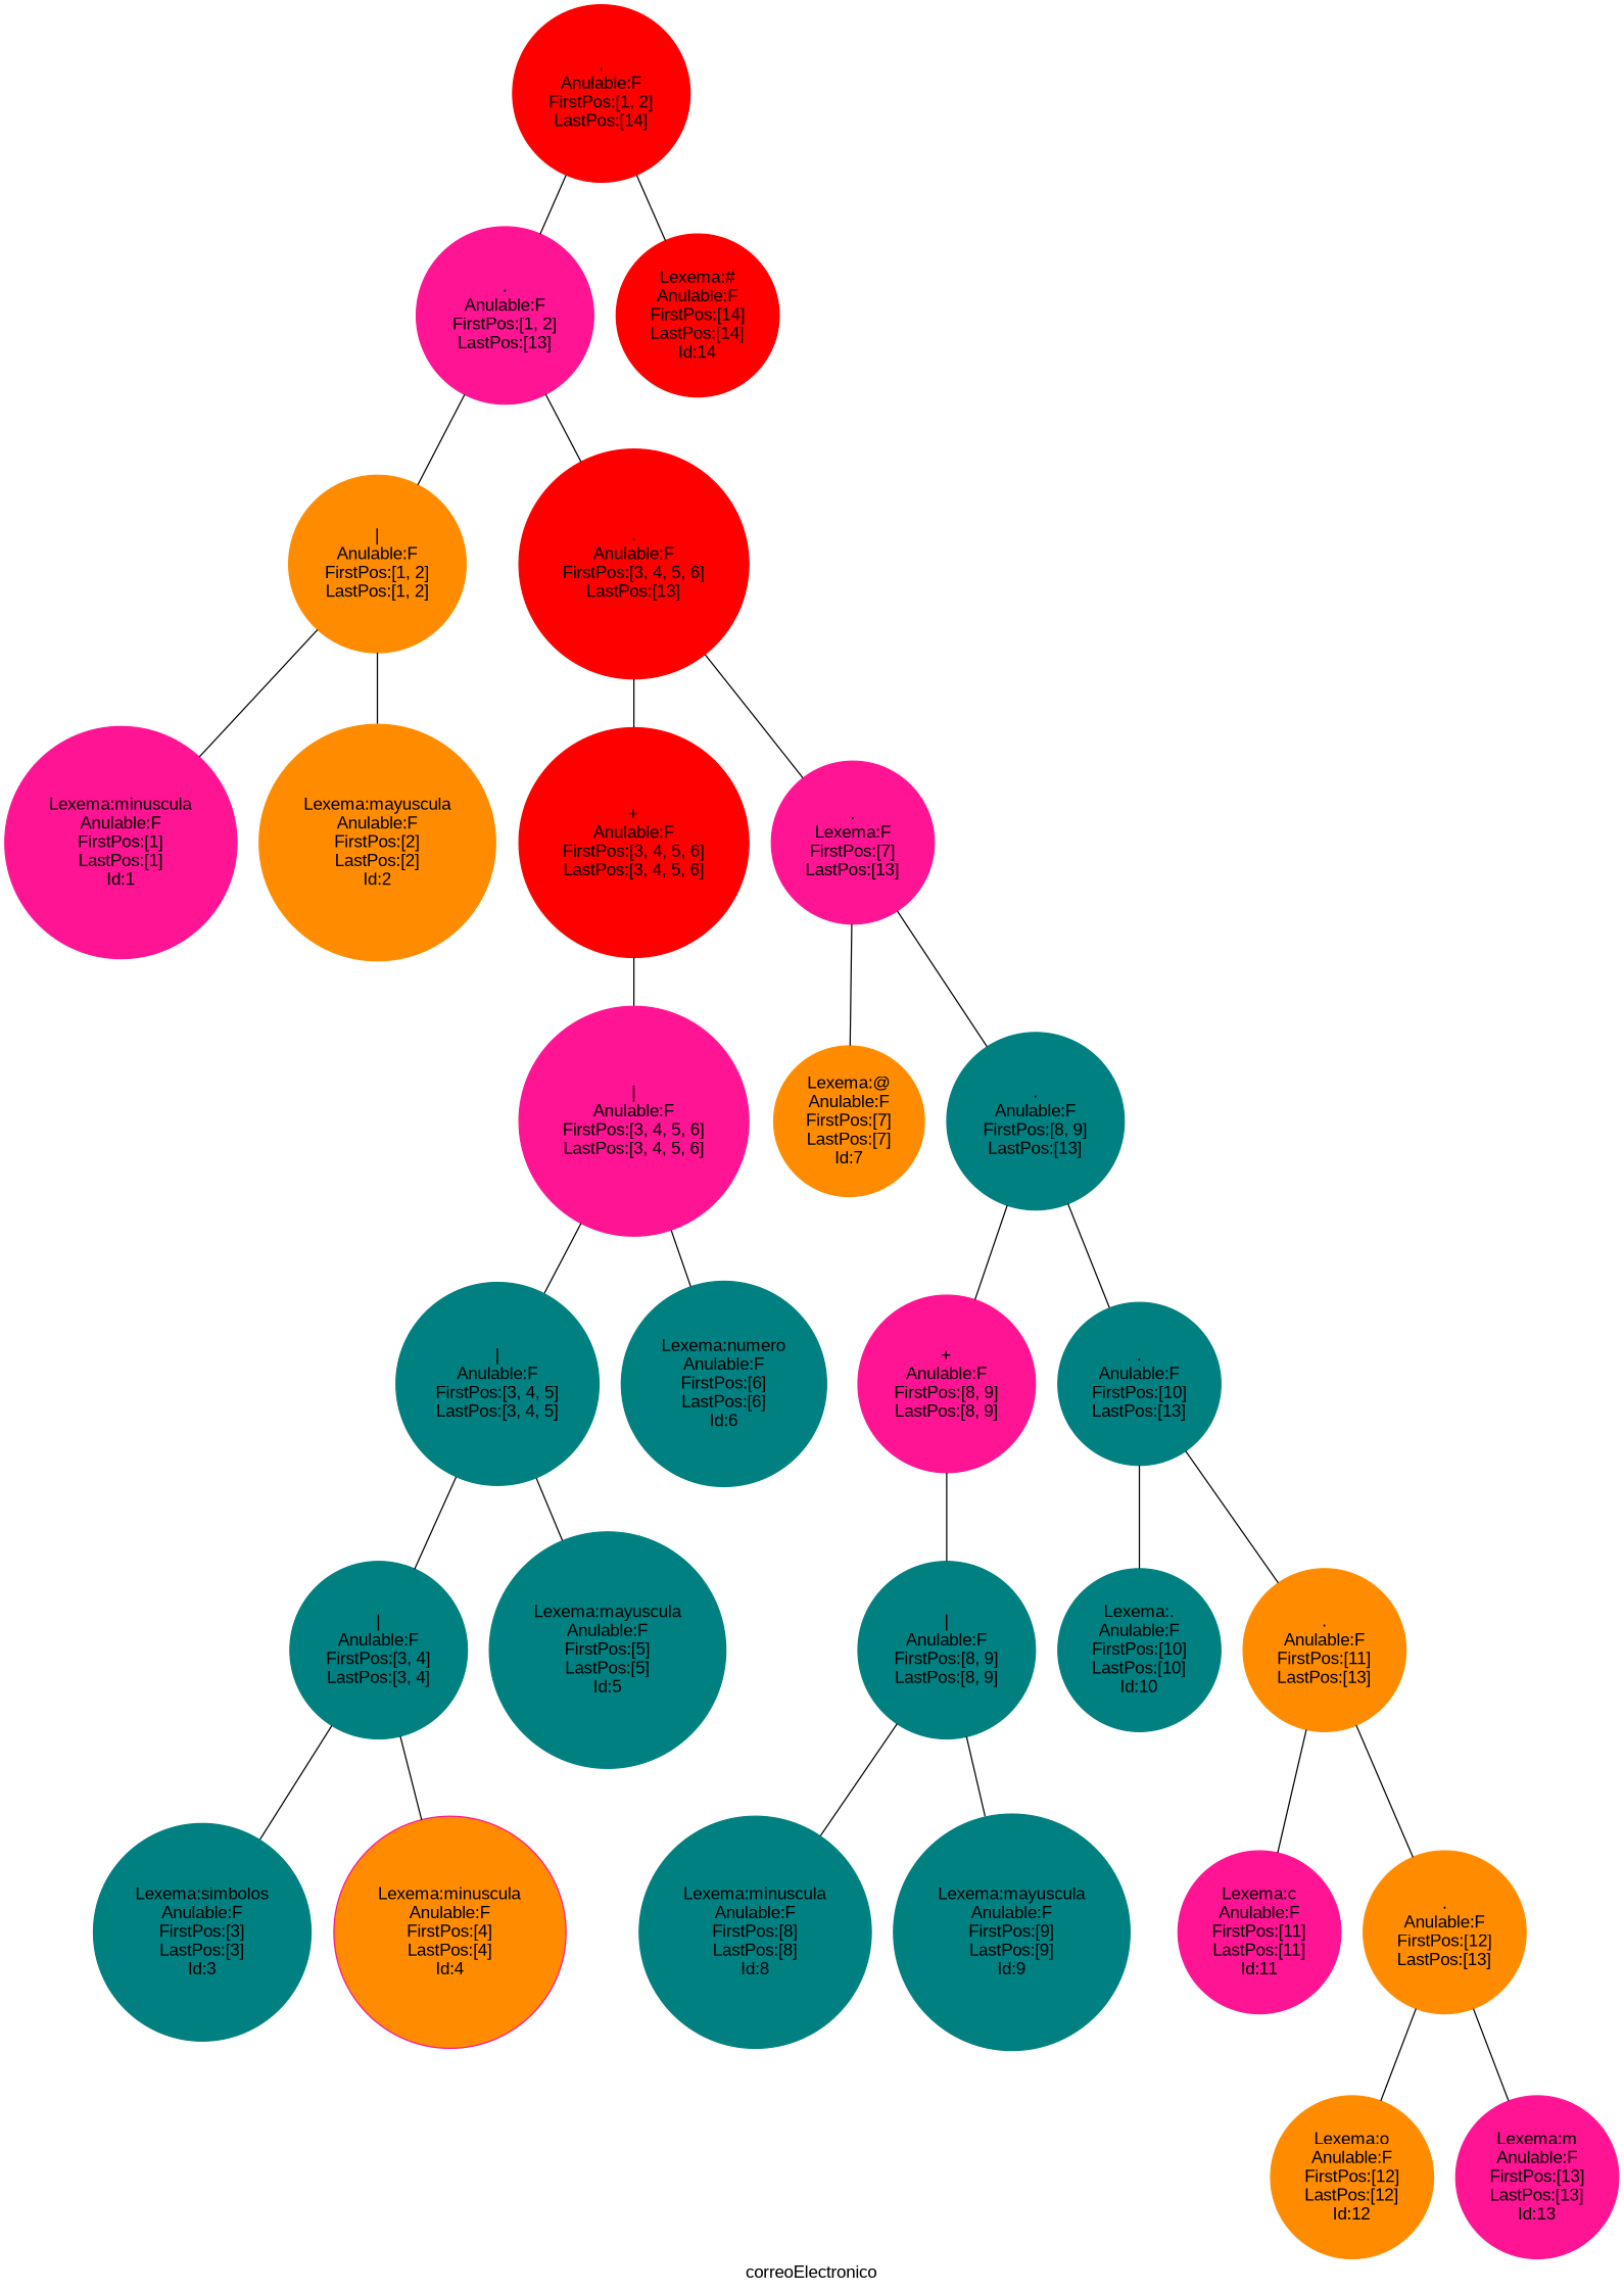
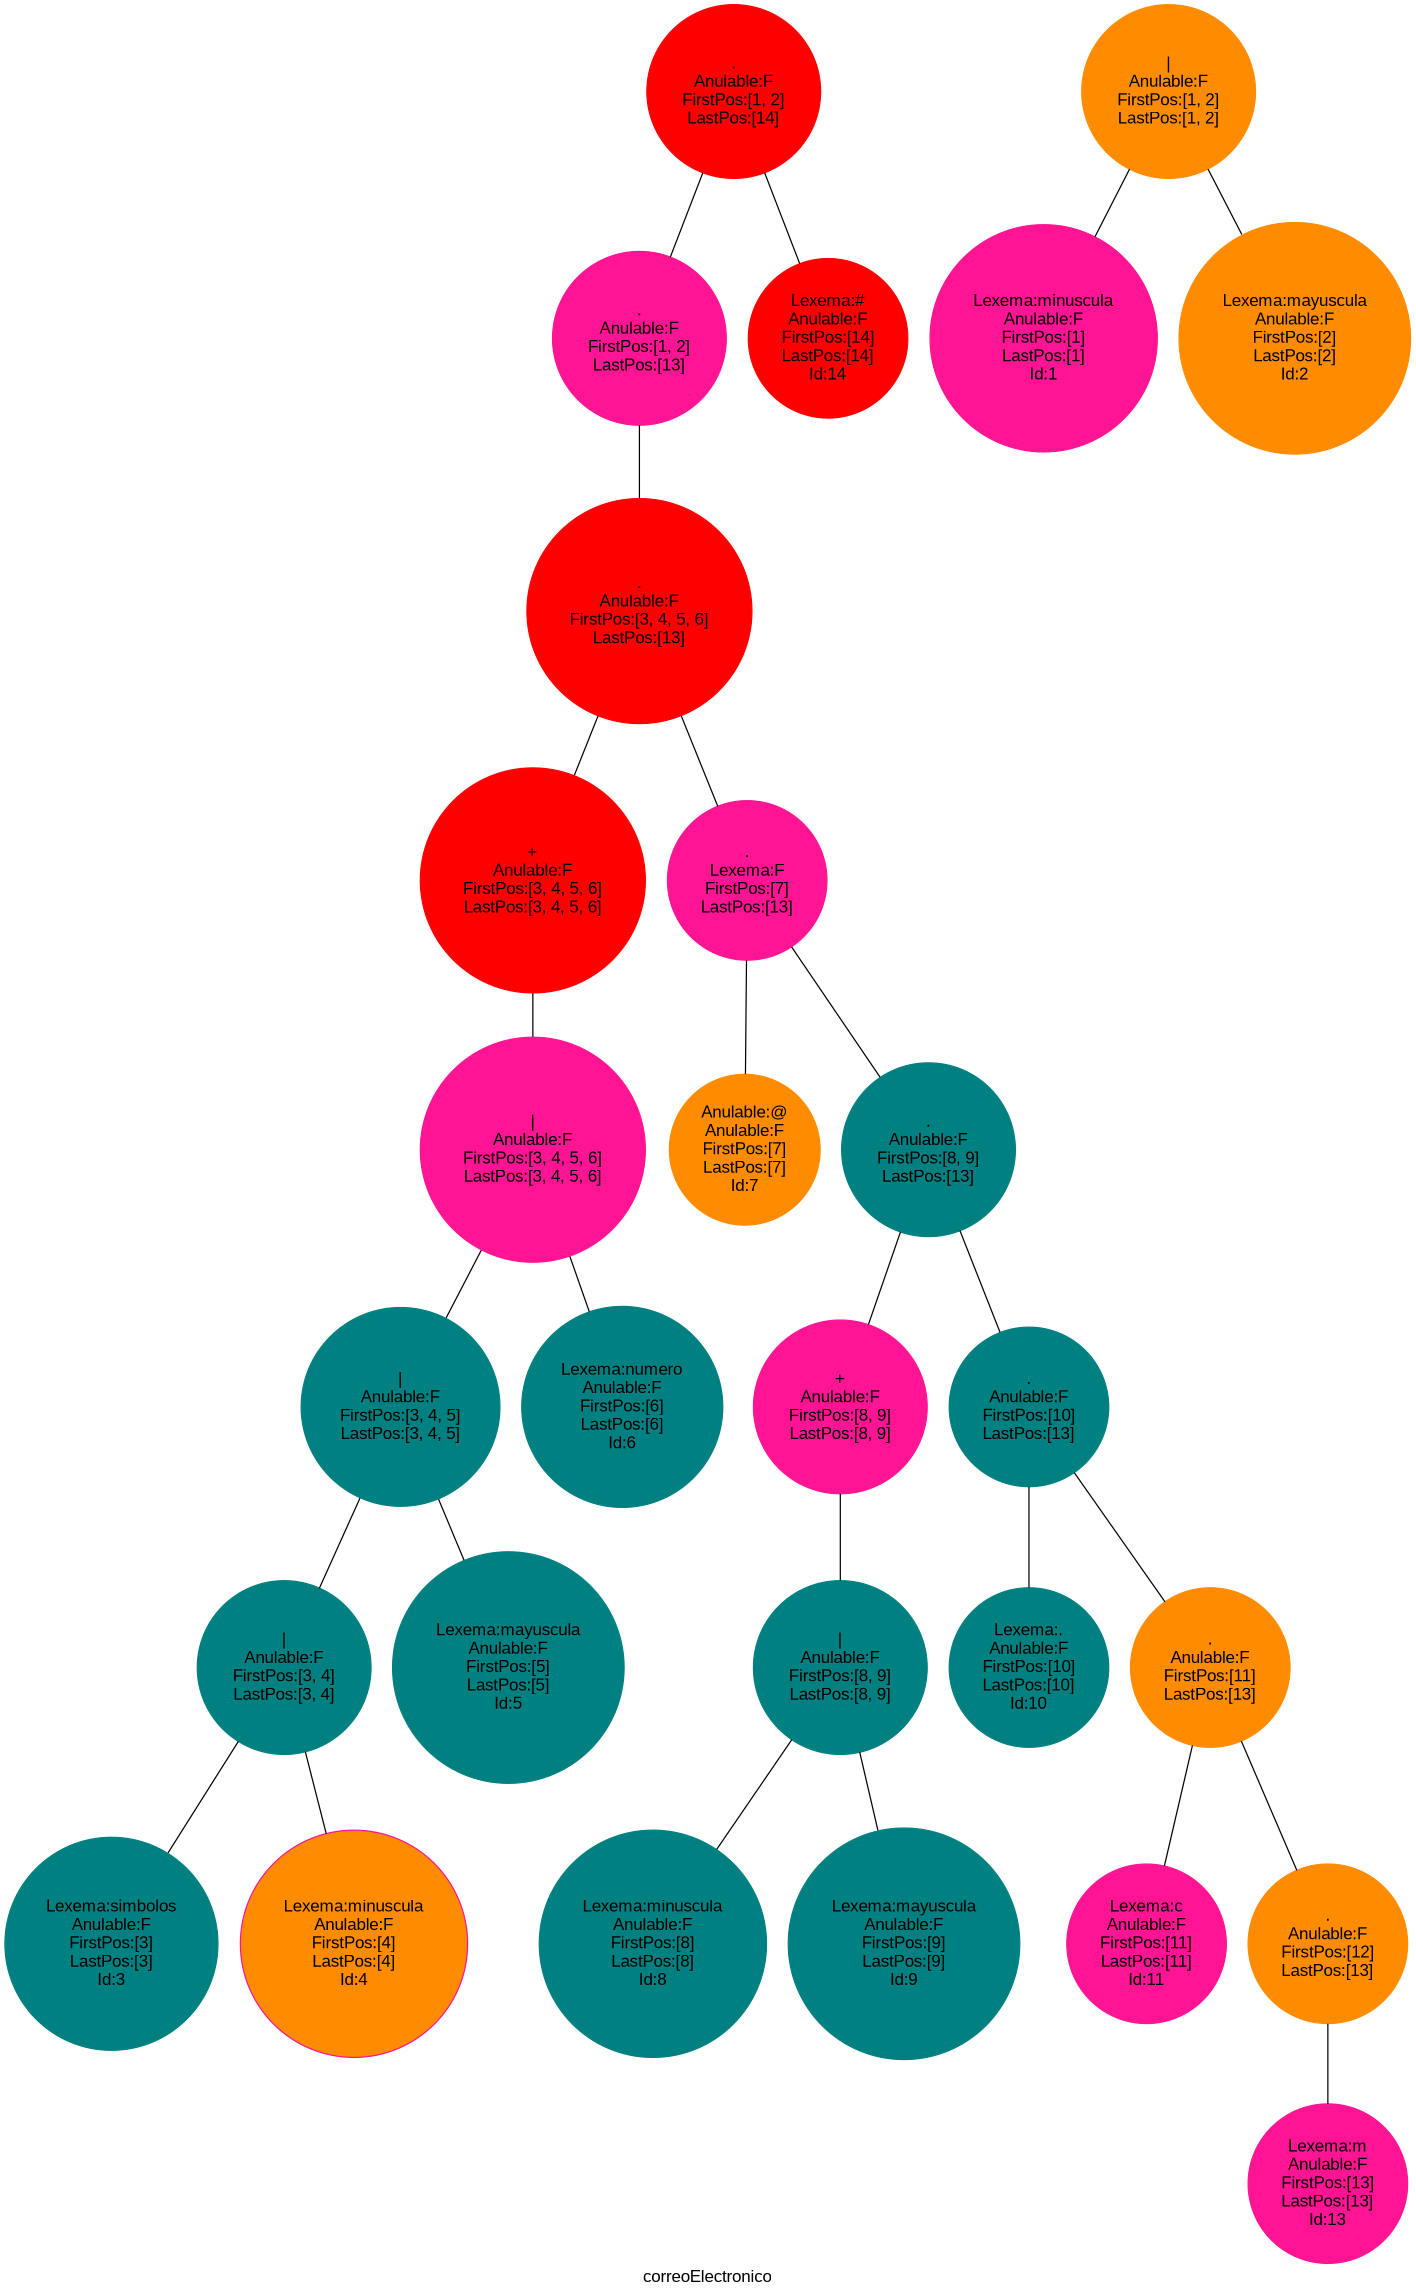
  digraph {
    fontname="Liberation Sans"
    label=correoElectronico
    node [color=teal fontname="Liberation Sans" shape=circle style=filled]
    edge [dir=none fontname="Liberation Sans"]
    n1 [color=red label=".\nAnulable:F\nFirstPos:[1, 2]\nLastPos:[14]"]
    n2 [color=deeppink label=".\nAnulable:F\nFirstPos:[1, 2]\nLastPos:[13]"]
    n3 [color=red label="Lexema:#\nAnulable:F\nFirstPos:[14]\nLastPos:[14]\nId:14"]
    n4 [color=darkorange label="|\nAnulable:F\nFirstPos:[1, 2]\nLastPos:[1, 2]"]
    n5 [color=red label=".\nAnulable:F\nFirstPos:[3, 4, 5, 6]\nLastPos:[13]"]
    n6 [color=deeppink label="Lexema:minuscula\nAnulable:F\nFirstPos:[1]\nLastPos:[1]\nId:1"]
    n7 [color=darkorange label="Lexema:mayuscula\nAnulable:F\nFirstPos:[2]\nLastPos:[2]\nId:2"]
    n8 [color=red label="+\nAnulable:F\nFirstPos:[3, 4, 5, 6]\nLastPos:[3, 4, 5, 6]"]
    n9 [color=deeppink label=".\nLexema:F\nFirstPos:[7]\nLastPos:[13]"]
    n10 [color=deeppink label="|\nAnulable:F\nFirstPos:[3, 4, 5, 6]\nLastPos:[3, 4, 5, 6]"]
-   n11 [color=darkorange label="Lexema:@\nAnulable:F\nFirstPos:[7]\nLastPos:[7]\nId:7"]
+   n11 [color=darkorange label="Anulable:@\nAnulable:F\nFirstPos:[7]\nLastPos:[7]\nId:7"]
    n12 [label=".\nAnulable:F\nFirstPos:[8, 9]\nLastPos:[13]"]
    n13 [label="|\nAnulable:F\nFirstPos:[3, 4, 5]\nLastPos:[3, 4, 5]"]
    n14 [label="Lexema:numero\nAnulable:F\nFirstPos:[6]\nLastPos:[6]\nId:6"]
    n15 [color=deeppink label="+\nAnulable:F\nFirstPos:[8, 9]\nLastPos:[8, 9]"]
    n16 [label=".\nAnulable:F\nFirstPos:[10]\nLastPos:[13]"]
    n17 [label="|\nAnulable:F\nFirstPos:[3, 4]\nLastPos:[3, 4]"]
    n18 [label="Lexema:mayuscula\nAnulable:F\nFirstPos:[5]\nLastPos:[5]\nId:5"]
    n19 [label="Lexema:simbolos\nAnulable:F\nFirstPos:[3]\nLastPos:[3]\nId:3"]
    n20 [color=deeppink fillcolor=darkorange label="Lexema:minuscula\nAnulable:F\nFirstPos:[4]\nLastPos:[4]\nId:4"]
    n21 [label="|\nAnulable:F\nFirstPos:[8, 9]\nLastPos:[8, 9]"]
    n22 [label="Lexema:.\nAnulable:F\nFirstPos:[10]\nLastPos:[10]\nId:10"]
    n23 [color=darkorange label=".\nAnulable:F\nFirstPos:[11]\nLastPos:[13]"]
    n24 [label="Lexema:minuscula\nAnulable:F\nFirstPos:[8]\nLastPos:[8]\nId:8"]
    n25 [label="Lexema:mayuscula\nAnulable:F\nFirstPos:[9]\nLastPos:[9]\nId:9"]
    n26 [color=deeppink label="Lexema:c\nAnulable:F\nFirstPos:[11]\nLastPos:[11]\nId:11"]
    n27 [color=darkorange label=".\nAnulable:F\nFirstPos:[12]\nLastPos:[13]"]
-   n28 [color=darkorange label="Lexema:o\nAnulable:F\nFirstPos:[12]\nLastPos:[12]\nId:12"]
    n29 [color=deeppink label="Lexema:m\nAnulable:F\nFirstPos:[13]\nLastPos:[13]\nId:13"]
    n1 -> n2
    n1 -> n3
-   n2 -> n4
    n2 -> n5
    n4 -> n6
    n4 -> n7
    n5 -> n8
    n5 -> n9
    n8 -> n10
    n9 -> n11
    n9 -> n12
    n10 -> n13
    n10 -> n14
    n12 -> n15
    n12 -> n16
    n13 -> n17
    n13 -> n18
    n15 -> n21
    n16 -> n22
    n16 -> n23
    n17 -> n19
    n17 -> n20
    n21 -> n24
    n21 -> n25
    n23 -> n26
    n23 -> n27
-   n27 -> n28
    n27 -> n29
  }
